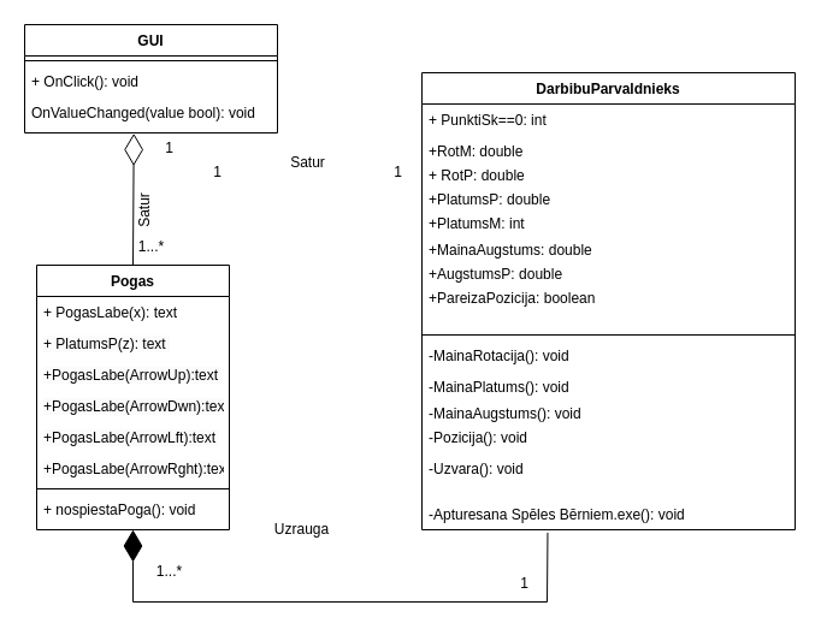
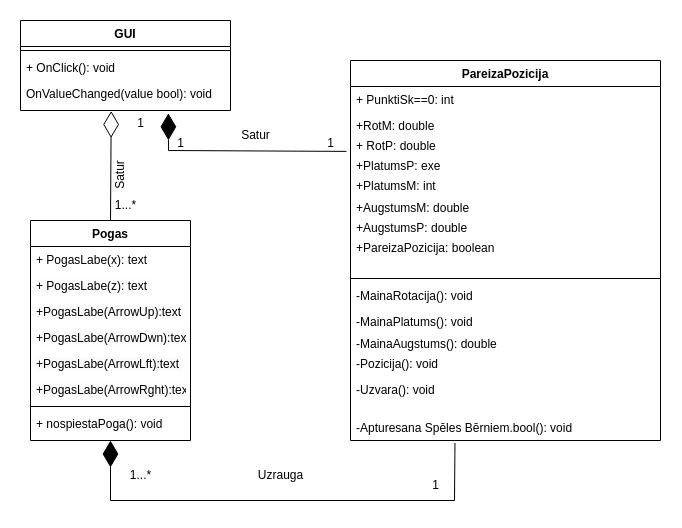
  <mxCell id="0" />
  <mxCell id="1" parent="0" />
  <mxCell id="2" value="GUI" style="swimlane;fontStyle=1;align=center;verticalAlign=top;childLayout=stackLayout;horizontal=1;startSize=26;horizontalStack=0;resizeParent=1;resizeParentMax=0;resizeLast=0;collapsible=1;marginBottom=0;whiteSpace=wrap;html=1;" parent="1" vertex="1"><mxGeometry x="20" y="20" width="210" height="90" as="geometry"><mxRectangle x="160" y="130" width="60" height="30" as="alternateBounds" /></mxGeometry></mxCell>
  <mxCell id="3" value="" style="line;strokeWidth=1;fillColor=none;align=left;verticalAlign=middle;spacingTop=-1;spacingLeft=3;spacingRight=3;rotatable=0;labelPosition=right;points=[];portConstraint=eastwest;strokeColor=inherit;" parent="2" vertex="1"><mxGeometry y="26" width="210" height="8" as="geometry" /></mxCell>
  <mxCell id="4" value="+ OnClick(): void" style="text;strokeColor=none;fillColor=none;align=left;verticalAlign=top;spacingLeft=4;spacingRight=4;overflow=hidden;rotatable=0;points=[[0,0.5],[1,0.5]];portConstraint=eastwest;whiteSpace=wrap;html=1;" parent="2" vertex="1"><mxGeometry y="34" width="210" height="26" as="geometry" /></mxCell>
  <mxCell id="5" value="OnValueChanged(value bool): void&amp;nbsp;&lt;br&gt;" style="text;strokeColor=none;fillColor=none;align=left;verticalAlign=top;spacingLeft=4;spacingRight=4;overflow=hidden;rotatable=0;points=[[0,0.5],[1,0.5]];portConstraint=eastwest;whiteSpace=wrap;html=1;" parent="2" vertex="1"><mxGeometry y="60" width="210" height="30" as="geometry" /></mxCell>
  <mxCell id="6" value="Pogas" style="swimlane;fontStyle=1;align=center;verticalAlign=top;childLayout=stackLayout;horizontal=1;startSize=26;horizontalStack=0;resizeParent=1;resizeParentMax=0;resizeLast=0;collapsible=1;marginBottom=0;whiteSpace=wrap;html=1;" parent="1" vertex="1"><mxGeometry x="30" y="220" width="160" height="220" as="geometry" /></mxCell>
  <mxCell id="7" value="" style="endArrow=diamondThin;endFill=0;endSize=24;html=1;rounded=0;entryX=0.432;entryY=1.016;entryDx=0;entryDy=0;entryPerimeter=0;" parent="6" target="5" edge="1"><mxGeometry width="160" relative="1" as="geometry"><mxPoint x="80" as="sourcePoint" /><mxPoint x="240" as="targetPoint" /></mxGeometry></mxCell>
  <mxCell id="8" value="+ PogasLabe(x): text&amp;nbsp;" style="text;strokeColor=none;fillColor=none;align=left;verticalAlign=top;spacingLeft=4;spacingRight=4;overflow=hidden;rotatable=0;points=[[0,0.5],[1,0.5]];portConstraint=eastwest;whiteSpace=wrap;html=1;" parent="6" vertex="1"><mxGeometry y="26" width="160" height="26" as="geometry" /></mxCell>
- <mxCell id="9" value="&lt;span style=&quot;color: rgb(0, 0, 0); font-family: Helvetica; font-size: 12px; font-style: normal; font-variant-ligatures: normal; font-variant-caps: normal; font-weight: 400; letter-spacing: normal; orphans: 2; text-align: left; text-indent: 0px; text-transform: none; widows: 2; word-spacing: 0px; -webkit-text-stroke-width: 0px; background-color: rgb(251, 251, 251); text-decoration-thickness: initial; text-decoration-style: initial; text-decoration-color: initial; float: none; display: inline !important;&quot;&gt;+ PlatumsP(z): text&amp;nbsp;&lt;/span&gt;" style="text;strokeColor=none;fillColor=none;align=left;verticalAlign=top;spacingLeft=4;spacingRight=4;overflow=hidden;rotatable=0;points=[[0,0.5],[1,0.5]];portConstraint=eastwest;whiteSpace=wrap;html=1;" vertex="1" parent="6"><mxGeometry y="52" width="160" height="26" as="geometry" /></mxCell>
+ <mxCell id="9" value="&lt;span style=&quot;color: rgb(0, 0, 0); font-family: Helvetica; font-size: 12px; font-style: normal; font-variant-ligatures: normal; font-variant-caps: normal; font-weight: 400; letter-spacing: normal; orphans: 2; text-align: left; text-indent: 0px; text-transform: none; widows: 2; word-spacing: 0px; -webkit-text-stroke-width: 0px; background-color: rgb(251, 251, 251); text-decoration-thickness: initial; text-decoration-style: initial; text-decoration-color: initial; float: none; display: inline !important;&quot;&gt;+ PogasLabe(z): text&amp;nbsp;&lt;/span&gt;" style="text;strokeColor=none;fillColor=none;align=left;verticalAlign=top;spacingLeft=4;spacingRight=4;overflow=hidden;rotatable=0;points=[[0,0.5],[1,0.5]];portConstraint=eastwest;whiteSpace=wrap;html=1;" vertex="1" parent="6"><mxGeometry y="52" width="160" height="26" as="geometry" /></mxCell>
  <mxCell id="10" value="&lt;span style=&quot;color: rgb(0, 0, 0); font-family: Helvetica; font-size: 12px; font-style: normal; font-variant-ligatures: normal; font-variant-caps: normal; font-weight: 400; letter-spacing: normal; orphans: 2; text-align: left; text-indent: 0px; text-transform: none; widows: 2; word-spacing: 0px; -webkit-text-stroke-width: 0px; background-color: rgb(251, 251, 251); text-decoration-thickness: initial; text-decoration-style: initial; text-decoration-color: initial; float: none; display: inline !important;&quot;&gt;+PogasLabe(ArrowUp):text&amp;nbsp;&lt;/span&gt;" style="text;strokeColor=none;fillColor=none;align=left;verticalAlign=top;spacingLeft=4;spacingRight=4;overflow=hidden;rotatable=0;points=[[0,0.5],[1,0.5]];portConstraint=eastwest;whiteSpace=wrap;html=1;" vertex="1" parent="6"><mxGeometry y="78" width="160" height="26" as="geometry" /></mxCell>
  <mxCell id="11" value="&lt;span style=&quot;color: rgb(0, 0, 0); font-family: Helvetica; font-size: 12px; font-style: normal; font-variant-ligatures: normal; font-variant-caps: normal; font-weight: 400; letter-spacing: normal; orphans: 2; text-align: left; text-indent: 0px; text-transform: none; widows: 2; word-spacing: 0px; -webkit-text-stroke-width: 0px; background-color: rgb(251, 251, 251); text-decoration-thickness: initial; text-decoration-style: initial; text-decoration-color: initial; float: none; display: inline !important;&quot;&gt;+PogasLabe(ArrowDwn):text&amp;nbsp;&lt;/span&gt;" style="text;strokeColor=none;fillColor=none;align=left;verticalAlign=top;spacingLeft=4;spacingRight=4;overflow=hidden;rotatable=0;points=[[0,0.5],[1,0.5]];portConstraint=eastwest;whiteSpace=wrap;html=1;" vertex="1" parent="6"><mxGeometry y="104" width="160" height="26" as="geometry" /></mxCell>
  <mxCell id="12" value="&lt;span style=&quot;color: rgb(0, 0, 0); font-family: Helvetica; font-size: 12px; font-style: normal; font-variant-ligatures: normal; font-variant-caps: normal; font-weight: 400; letter-spacing: normal; orphans: 2; text-align: left; text-indent: 0px; text-transform: none; widows: 2; word-spacing: 0px; -webkit-text-stroke-width: 0px; background-color: rgb(251, 251, 251); text-decoration-thickness: initial; text-decoration-style: initial; text-decoration-color: initial; float: none; display: inline !important;&quot;&gt;+PogasLabe(ArrowLft):text&amp;nbsp;&lt;/span&gt;" style="text;strokeColor=none;fillColor=none;align=left;verticalAlign=top;spacingLeft=4;spacingRight=4;overflow=hidden;rotatable=0;points=[[0,0.5],[1,0.5]];portConstraint=eastwest;whiteSpace=wrap;html=1;" vertex="1" parent="6"><mxGeometry y="130" width="160" height="26" as="geometry" /></mxCell>
  <mxCell id="13" value="&lt;span style=&quot;color: rgb(0, 0, 0); font-family: Helvetica; font-size: 12px; font-style: normal; font-variant-ligatures: normal; font-variant-caps: normal; font-weight: 400; letter-spacing: normal; orphans: 2; text-align: left; text-indent: 0px; text-transform: none; widows: 2; word-spacing: 0px; -webkit-text-stroke-width: 0px; background-color: rgb(251, 251, 251); text-decoration-thickness: initial; text-decoration-style: initial; text-decoration-color: initial; float: none; display: inline !important;&quot;&gt;+PogasLabe(ArrowRght):text&amp;nbsp;&lt;/span&gt;" style="text;strokeColor=none;fillColor=none;align=left;verticalAlign=top;spacingLeft=4;spacingRight=4;overflow=hidden;rotatable=0;points=[[0,0.5],[1,0.5]];portConstraint=eastwest;whiteSpace=wrap;html=1;" vertex="1" parent="6"><mxGeometry y="156" width="160" height="26" as="geometry" /></mxCell>
  <mxCell id="14" value="" style="line;strokeWidth=1;fillColor=none;align=left;verticalAlign=middle;spacingTop=-1;spacingLeft=3;spacingRight=3;rotatable=0;labelPosition=right;points=[];portConstraint=eastwest;strokeColor=inherit;" parent="6" vertex="1"><mxGeometry y="182" width="160" height="8" as="geometry" /></mxCell>
  <mxCell id="15" value="+ nospiestaPoga(): void" style="text;strokeColor=none;fillColor=none;align=left;verticalAlign=top;spacingLeft=4;spacingRight=4;overflow=hidden;rotatable=0;points=[[0,0.5],[1,0.5]];portConstraint=eastwest;whiteSpace=wrap;html=1;" parent="6" vertex="1"><mxGeometry y="190" width="160" height="30" as="geometry" /></mxCell>
  <mxCell id="16" value="1...*" style="text;html=1;align=center;verticalAlign=middle;resizable=0;points=[];autosize=1;strokeColor=none;fillColor=none;" parent="1" vertex="1"><mxGeometry x="105" y="190" width="40" height="30" as="geometry" /></mxCell>
  <mxCell id="17" value="1" style="text;html=1;align=center;verticalAlign=middle;resizable=0;points=[];autosize=1;strokeColor=none;fillColor=none;" parent="1" vertex="1"><mxGeometry x="125" y="108" width="30" height="30" as="geometry" /></mxCell>
  <mxCell id="18" value="Satur" style="text;html=1;align=center;verticalAlign=middle;resizable=0;points=[];autosize=1;strokeColor=none;fillColor=none;rotation=-90;" parent="1" vertex="1"><mxGeometry x="95" y="160" width="50" height="30" as="geometry" /></mxCell>
- <mxCell id="19" value="DarbibuParvaldnieks" style="swimlane;fontStyle=1;align=center;verticalAlign=top;childLayout=stackLayout;horizontal=1;startSize=26;horizontalStack=0;resizeParent=1;resizeParentMax=0;resizeLast=0;collapsible=1;marginBottom=0;whiteSpace=wrap;html=1;" parent="1" vertex="1"><mxGeometry x="350" y="60" width="310" height="380" as="geometry"><mxRectangle x="420" y="160" width="160" height="30" as="alternateBounds" /></mxGeometry></mxCell>
+ <mxCell id="19" value="PareizaPozicija" style="swimlane;fontStyle=1;align=center;verticalAlign=top;childLayout=stackLayout;horizontal=1;startSize=26;horizontalStack=0;resizeParent=1;resizeParentMax=0;resizeLast=0;collapsible=1;marginBottom=0;whiteSpace=wrap;html=1;" parent="1" vertex="1"><mxGeometry x="350" y="60" width="310" height="380" as="geometry"><mxRectangle x="420" y="160" width="160" height="30" as="alternateBounds" /></mxGeometry></mxCell>
  <mxCell id="20" value="+&amp;nbsp;PunktiSk==0: int" style="text;strokeColor=none;fillColor=none;align=left;verticalAlign=top;spacingLeft=4;spacingRight=4;overflow=hidden;rotatable=0;points=[[0,0.5],[1,0.5]];portConstraint=eastwest;whiteSpace=wrap;html=1;" parent="19" vertex="1"><mxGeometry y="26" width="310" height="26" as="geometry" /></mxCell>
  <mxCell id="21" value="+RotM: double" style="text;strokeColor=none;fillColor=none;align=left;verticalAlign=top;spacingLeft=4;spacingRight=4;overflow=hidden;rotatable=0;points=[[0,0.5],[1,0.5]];portConstraint=eastwest;whiteSpace=wrap;html=1;" parent="19" vertex="1"><mxGeometry y="52" width="310" height="20" as="geometry" /></mxCell>
  <mxCell id="22" value="+&amp;nbsp;RotP: double" style="text;strokeColor=none;fillColor=none;align=left;verticalAlign=top;spacingLeft=4;spacingRight=4;overflow=hidden;rotatable=0;points=[[0,0.5],[1,0.5]];portConstraint=eastwest;whiteSpace=wrap;html=1;" parent="19" vertex="1"><mxGeometry y="72" width="310" height="20" as="geometry" /></mxCell>
- <mxCell id="23" value="+PlatumsP: double" style="text;strokeColor=none;fillColor=none;align=left;verticalAlign=top;spacingLeft=4;spacingRight=4;overflow=hidden;rotatable=0;points=[[0,0.5],[1,0.5]];portConstraint=eastwest;whiteSpace=wrap;html=1;" parent="19" vertex="1"><mxGeometry y="92" width="310" height="20" as="geometry" /></mxCell>
+ <mxCell id="23" value="+PlatumsP: exe" style="text;strokeColor=none;fillColor=none;align=left;verticalAlign=top;spacingLeft=4;spacingRight=4;overflow=hidden;rotatable=0;points=[[0,0.5],[1,0.5]];portConstraint=eastwest;whiteSpace=wrap;html=1;" parent="19" vertex="1"><mxGeometry y="92" width="310" height="20" as="geometry" /></mxCell>
  <mxCell id="24" value="+PlatumsM: int" style="text;strokeColor=none;fillColor=none;align=left;verticalAlign=top;spacingLeft=4;spacingRight=4;overflow=hidden;rotatable=0;points=[[0,0.5],[1,0.5]];portConstraint=eastwest;whiteSpace=wrap;html=1;" parent="19" vertex="1"><mxGeometry y="112" width="310" height="22" as="geometry" /></mxCell>
- <mxCell id="25" value="+MainaAugstums: double" style="text;strokeColor=none;fillColor=none;align=left;verticalAlign=top;spacingLeft=4;spacingRight=4;overflow=hidden;rotatable=0;points=[[0,0.5],[1,0.5]];portConstraint=eastwest;whiteSpace=wrap;html=1;" parent="19" vertex="1"><mxGeometry y="134" width="310" height="20" as="geometry" /></mxCell>
+ <mxCell id="25" value="+AugstumsM: double" style="text;strokeColor=none;fillColor=none;align=left;verticalAlign=top;spacingLeft=4;spacingRight=4;overflow=hidden;rotatable=0;points=[[0,0.5],[1,0.5]];portConstraint=eastwest;whiteSpace=wrap;html=1;" parent="19" vertex="1"><mxGeometry y="134" width="310" height="20" as="geometry" /></mxCell>
  <mxCell id="26" value="+AugstumsP: double" style="text;strokeColor=none;fillColor=none;align=left;verticalAlign=top;spacingLeft=4;spacingRight=4;overflow=hidden;rotatable=0;points=[[0,0.5],[1,0.5]];portConstraint=eastwest;whiteSpace=wrap;html=1;" parent="19" vertex="1"><mxGeometry y="154" width="310" height="20" as="geometry" /></mxCell>
  <mxCell id="27" value="+PareizaPozicija: boolean" style="text;strokeColor=none;fillColor=none;align=left;verticalAlign=top;spacingLeft=4;spacingRight=4;overflow=hidden;rotatable=0;points=[[0,0.5],[1,0.5]];portConstraint=eastwest;whiteSpace=wrap;html=1;" parent="19" vertex="1"><mxGeometry y="174" width="310" height="20" as="geometry" /></mxCell>
  <mxCell id="28" style="text;strokeColor=none;fillColor=none;align=left;verticalAlign=top;spacingLeft=4;spacingRight=4;overflow=hidden;rotatable=0;points=[[0,0.5],[1,0.5]];portConstraint=eastwest;whiteSpace=wrap;html=1;" vertex="1" parent="19"><mxGeometry y="194" width="310" height="20" as="geometry" /></mxCell>
  <mxCell id="29" value="" style="line;strokeWidth=1;fillColor=none;align=left;verticalAlign=middle;spacingTop=-1;spacingLeft=3;spacingRight=3;rotatable=0;labelPosition=right;points=[];portConstraint=eastwest;strokeColor=inherit;" parent="19" vertex="1"><mxGeometry y="214" width="310" height="8" as="geometry" /></mxCell>
  <mxCell id="30" value="-MainaRotacija(): void" style="text;strokeColor=none;fillColor=none;align=left;verticalAlign=top;spacingLeft=4;spacingRight=4;overflow=hidden;rotatable=0;points=[[0,0.5],[1,0.5]];portConstraint=eastwest;whiteSpace=wrap;html=1;" parent="19" vertex="1"><mxGeometry y="222" width="310" height="26" as="geometry" /></mxCell>
  <mxCell id="31" value="-MainaPlatums(): void" style="text;strokeColor=none;fillColor=none;align=left;verticalAlign=top;spacingLeft=4;spacingRight=4;overflow=hidden;rotatable=0;points=[[0,0.5],[1,0.5]];portConstraint=eastwest;whiteSpace=wrap;html=1;" parent="19" vertex="1"><mxGeometry y="248" width="310" height="22" as="geometry" /></mxCell>
- <mxCell id="32" value="-MainaAugstums(): void" style="text;strokeColor=none;fillColor=none;align=left;verticalAlign=top;spacingLeft=4;spacingRight=4;overflow=hidden;rotatable=0;points=[[0,0.5],[1,0.5]];portConstraint=eastwest;whiteSpace=wrap;html=1;" parent="19" vertex="1"><mxGeometry y="270" width="310" height="20" as="geometry" /></mxCell>
+ <mxCell id="32" value="-MainaAugstums(): double" style="text;strokeColor=none;fillColor=none;align=left;verticalAlign=top;spacingLeft=4;spacingRight=4;overflow=hidden;rotatable=0;points=[[0,0.5],[1,0.5]];portConstraint=eastwest;whiteSpace=wrap;html=1;" parent="19" vertex="1"><mxGeometry y="270" width="310" height="20" as="geometry" /></mxCell>
  <mxCell id="33" value="-Pozicija(): void" style="text;strokeColor=none;fillColor=none;align=left;verticalAlign=top;spacingLeft=4;spacingRight=4;overflow=hidden;rotatable=0;points=[[0,0.5],[1,0.5]];portConstraint=eastwest;whiteSpace=wrap;html=1;" parent="19" vertex="1"><mxGeometry y="290" width="310" height="26" as="geometry" /></mxCell>
  <mxCell id="34" value="-Uzvara(): void" style="text;strokeColor=none;fillColor=none;align=left;verticalAlign=top;spacingLeft=4;spacingRight=4;overflow=hidden;rotatable=0;points=[[0,0.5],[1,0.5]];portConstraint=eastwest;whiteSpace=wrap;html=1;" parent="19" vertex="1"><mxGeometry y="316" width="310" height="38" as="geometry" /></mxCell>
- <mxCell id="35" value="-Apturesana Spēles Bērniem.exe(): void" style="text;strokeColor=none;fillColor=none;align=left;verticalAlign=top;spacingLeft=4;spacingRight=4;overflow=hidden;rotatable=0;points=[[0,0.5],[1,0.5]];portConstraint=eastwest;whiteSpace=wrap;html=1;" parent="19" vertex="1"><mxGeometry y="354" width="310" height="26" as="geometry" /></mxCell>
+ <mxCell id="35" value="-Apturesana Spēles Bērniem.bool(): void" style="text;strokeColor=none;fillColor=none;align=left;verticalAlign=top;spacingLeft=4;spacingRight=4;overflow=hidden;rotatable=0;points=[[0,0.5],[1,0.5]];portConstraint=eastwest;whiteSpace=wrap;html=1;" parent="19" vertex="1"><mxGeometry y="354" width="310" height="26" as="geometry" /></mxCell>
+ <mxCell id="36" value="" style="endArrow=diamondThin;endFill=1;endSize=24;html=1;rounded=0;entryX=0.704;entryY=1.094;entryDx=0;entryDy=0;entryPerimeter=0;exitX=-0.013;exitY=0.945;exitDx=0;exitDy=0;exitPerimeter=0;" parent="1" source="22" target="5" edge="1"><mxGeometry width="160" relative="1" as="geometry"><mxPoint x="350" y="130" as="sourcePoint" /><mxPoint x="170" y="130" as="targetPoint" /><Array as="points"><mxPoint x="168" y="150" /></Array></mxGeometry></mxCell>
  <mxCell id="37" value="Satur" style="text;html=1;align=center;verticalAlign=middle;resizable=0;points=[];autosize=1;strokeColor=none;fillColor=none;rotation=0;" parent="1" vertex="1"><mxGeometry x="230" y="120" width="50" height="30" as="geometry" /></mxCell>
  <mxCell id="38" value="1" style="text;html=1;align=center;verticalAlign=middle;resizable=0;points=[];autosize=1;strokeColor=none;fillColor=none;" parent="1" vertex="1"><mxGeometry x="165" y="128" width="30" height="30" as="geometry" /></mxCell>
  <mxCell id="39" value="1" style="text;html=1;align=center;verticalAlign=middle;resizable=0;points=[];autosize=1;strokeColor=none;fillColor=none;" parent="1" vertex="1"><mxGeometry x="315" y="128" width="30" height="30" as="geometry" /></mxCell>
- <mxCell id="40" value="Uzrauga" style="text;html=1;align=center;verticalAlign=middle;resizable=0;points=[];autosize=1;strokeColor=none;fillColor=none;" parent="1" vertex="1"><mxGeometry x="215" y="425" width="70" height="30" as="geometry" /></mxCell>
+ <mxCell id="40" value="Uzrauga" style="text;html=1;align=center;verticalAlign=middle;resizable=0;points=[];autosize=1;strokeColor=none;fillColor=none;" parent="1" vertex="1"><mxGeometry x="245" y="460" width="70" height="30" as="geometry" /></mxCell>
  <mxCell id="41" value="1...*" style="text;html=1;align=center;verticalAlign=middle;resizable=0;points=[];autosize=1;strokeColor=none;fillColor=none;" parent="1" vertex="1"><mxGeometry x="120" y="460" width="40" height="30" as="geometry" /></mxCell>
  <mxCell id="42" value="1" style="text;html=1;align=center;verticalAlign=middle;resizable=0;points=[];autosize=1;strokeColor=none;fillColor=none;" parent="1" vertex="1"><mxGeometry x="420" y="470" width="30" height="30" as="geometry" /></mxCell>
  <mxCell id="43" value="" style="endArrow=diamondThin;endFill=1;endSize=24;html=1;rounded=0;exitX=0.337;exitY=1.096;exitDx=0;exitDy=0;exitPerimeter=0;" edge="1" parent="1" source="35"><mxGeometry width="160" relative="1" as="geometry"><mxPoint x="110" y="500" as="sourcePoint" /><mxPoint x="110" y="440" as="targetPoint" /><Array as="points"><mxPoint x="454" y="500" /><mxPoint x="110" y="500" /></Array></mxGeometry></mxCell>
